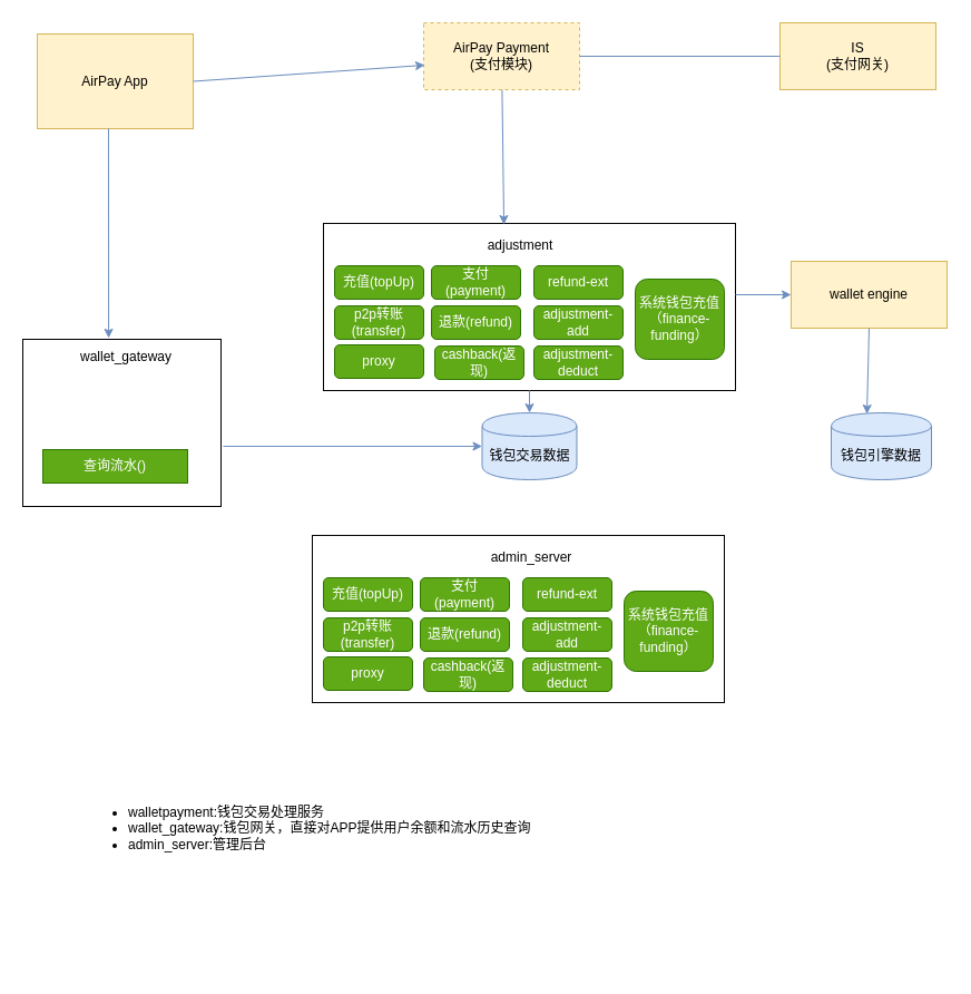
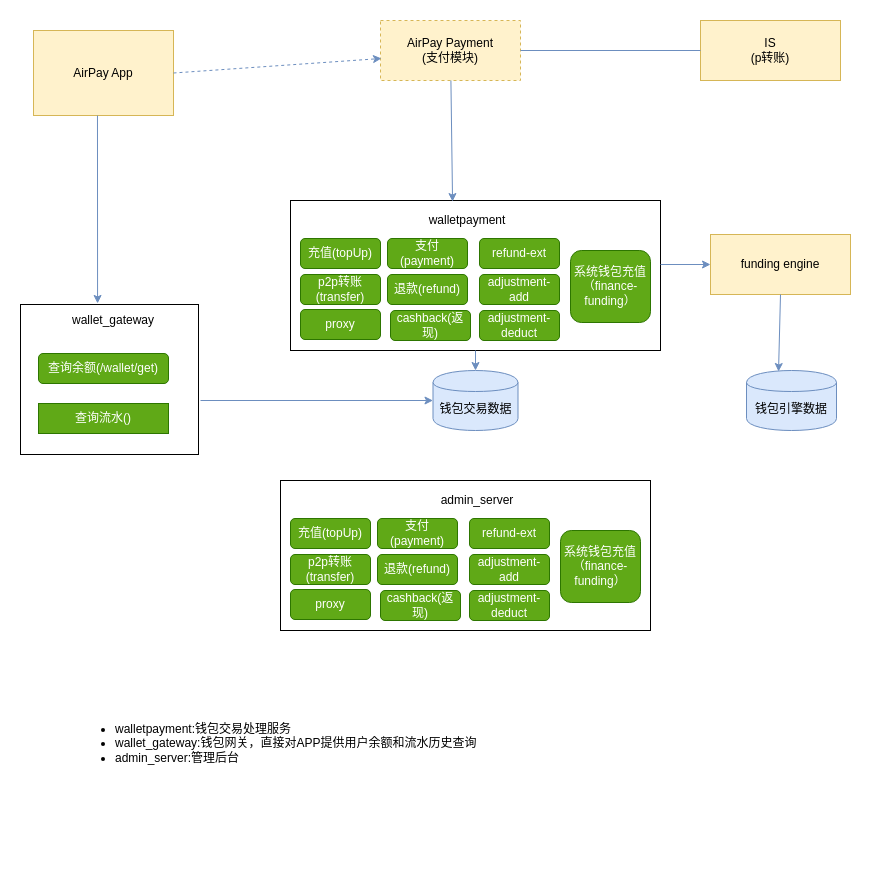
  <mxCell id="0" />
  <mxCell id="1" parent="0" />
  <mxCell id="2" value="" style="rounded=0;whiteSpace=wrap;html=1;" parent="1" vertex="1"><mxGeometry x="290" y="200" width="370" height="150" as="geometry" /></mxCell>
  <mxCell id="3" value="proxy" style="rounded=1;whiteSpace=wrap;html=1;fillColor=#60a917;strokeColor=#2D7600;fontColor=#ffffff;" parent="1" vertex="1"><mxGeometry x="300" y="309" width="80" height="30" as="geometry" /></mxCell>
  <mxCell id="4" value="p2p转账(transfer)" style="rounded=1;whiteSpace=wrap;html=1;fillColor=#60a917;strokeColor=#2D7600;fontColor=#ffffff;" parent="1" vertex="1"><mxGeometry x="300" y="274" width="80" height="30" as="geometry" /></mxCell>
- <mxCell id="5" value="adjustment" style="text;html=1;strokeColor=none;fillColor=none;align=center;verticalAlign=middle;whiteSpace=wrap;rounded=0;" parent="1" vertex="1"><mxGeometry x="437" y="210" width="60" height="20" as="geometry" /></mxCell>
+ <mxCell id="5" value="walletpayment" style="text;html=1;strokeColor=none;fillColor=none;align=center;verticalAlign=middle;whiteSpace=wrap;rounded=0;" parent="1" vertex="1"><mxGeometry x="437" y="210" width="60" height="20" as="geometry" /></mxCell>
  <mxCell id="6" value="AirPay App" style="rounded=0;whiteSpace=wrap;html=1;fillColor=#fff2cc;strokeColor=#d6b656;" parent="1" vertex="1"><mxGeometry x="33" y="30" width="140" height="85" as="geometry" /></mxCell>
  <mxCell id="7" value="充值(topUp)" style="rounded=1;whiteSpace=wrap;html=1;fillColor=#60a917;strokeColor=#2D7600;fontColor=#ffffff;" parent="1" vertex="1"><mxGeometry x="300" y="238" width="80" height="30" as="geometry" /></mxCell>
  <mxCell id="8" value="&lt;div style=&quot;text-align: justify&quot;&gt;&lt;ul&gt;&lt;li&gt;walletpayment:钱包交易处理服务&lt;/li&gt;&lt;li&gt;wallet_gateway:钱包网关，直接对APP提供用户余额和流水历史查询&lt;/li&gt;&lt;li&gt;admin_server:管理后台&lt;/li&gt;&lt;/ul&gt;&lt;/div&gt;&lt;div style=&quot;text-align: justify&quot;&gt;&lt;span style=&quot;font-weight: normal&quot;&gt;&lt;font style=&quot;font-size: 12px&quot;&gt;&lt;br&gt;&lt;/font&gt;&lt;/span&gt;&lt;/div&gt;" style="text;html=1;strokeColor=none;fillColor=none;spacing=5;spacingTop=-20;whiteSpace=wrap;overflow=hidden;rounded=0;" parent="1" vertex="1"><mxGeometry x="70" y="720" width="500" height="150" as="geometry" /></mxCell>
  <mxCell id="9" value="支付(payment)" style="rounded=1;whiteSpace=wrap;html=1;fillColor=#60a917;strokeColor=#2D7600;fontColor=#ffffff;" parent="1" vertex="1"><mxGeometry x="387" y="238" width="80" height="30" as="geometry" /></mxCell>
  <mxCell id="10" value="退款(refund)" style="rounded=1;whiteSpace=wrap;html=1;fillColor=#60a917;strokeColor=#2D7600;fontColor=#ffffff;" parent="1" vertex="1"><mxGeometry x="387" y="274" width="80" height="30" as="geometry" /></mxCell>
  <mxCell id="11" value="cashback(返现)" style="rounded=1;whiteSpace=wrap;html=1;fillColor=#60a917;strokeColor=#2D7600;fontColor=#ffffff;" parent="1" vertex="1"><mxGeometry x="390" y="310" width="80" height="30" as="geometry" /></mxCell>
  <mxCell id="12" value="refund-ext" style="rounded=1;whiteSpace=wrap;html=1;fillColor=#60a917;strokeColor=#2D7600;fontColor=#ffffff;" parent="1" vertex="1"><mxGeometry x="479" y="238" width="80" height="30" as="geometry" /></mxCell>
  <mxCell id="13" value="adjustment-add" style="rounded=1;whiteSpace=wrap;html=1;fillColor=#60a917;strokeColor=#2D7600;fontColor=#ffffff;" parent="1" vertex="1"><mxGeometry x="479" y="274" width="80" height="30" as="geometry" /></mxCell>
  <mxCell id="14" value="adjustment-deduct" style="rounded=1;whiteSpace=wrap;html=1;fillColor=#60a917;strokeColor=#2D7600;fontColor=#ffffff;" parent="1" vertex="1"><mxGeometry x="479" y="310" width="80" height="30" as="geometry" /></mxCell>
  <mxCell id="15" value="系统钱包充值（finance-funding）" style="rounded=1;whiteSpace=wrap;html=1;fillColor=#60a917;strokeColor=#2D7600;fontColor=#ffffff;" parent="1" vertex="1"><mxGeometry x="570" y="250" width="80" height="72" as="geometry" /></mxCell>
  <mxCell id="16" value="" style="rounded=0;whiteSpace=wrap;html=1;" parent="1" vertex="1"><mxGeometry x="20" y="304" width="178" height="150" as="geometry" /></mxCell>
  <mxCell id="17" value="查询流水()" style="whiteSpace=wrap;html=1;fillColor=#60a917;strokeColor=#2D7600;fontColor=#ffffff;rounded=0;" parent="1" vertex="1"><mxGeometry x="38" y="403" width="130" height="30" as="geometry" /></mxCell>
  <mxCell id="18" value="wallet_gateway" style="text;html=1;strokeColor=none;fillColor=none;align=center;verticalAlign=middle;whiteSpace=wrap;rounded=0;" parent="1" vertex="1"><mxGeometry x="48" y="310" width="130" height="20" as="geometry" /></mxCell>
+ <mxCell id="19" value="查询余额(/wallet/get)" style="rounded=1;whiteSpace=wrap;html=1;fillColor=#60a917;strokeColor=#2D7600;fontColor=#ffffff;" parent="1" vertex="1"><mxGeometry x="38" y="353" width="130" height="30" as="geometry" /></mxCell>
  <mxCell id="20" value="AirPay Payment&lt;br&gt;(支付模块)" style="rounded=0;whiteSpace=wrap;html=1;fillColor=#fff2cc;strokeColor=#d6b656;dashed=1;" parent="1" vertex="1"><mxGeometry x="380" y="20" width="140" height="60" as="geometry" /></mxCell>
- <mxCell id="21" value="IS&lt;br&gt;(支付网关)" style="rounded=0;whiteSpace=wrap;html=1;fillColor=#fff2cc;strokeColor=#d6b656;" parent="1" vertex="1"><mxGeometry x="700" y="20" width="140" height="60" as="geometry" /></mxCell>
- <mxCell id="22" value="wallet engine" style="rounded=0;whiteSpace=wrap;html=1;fillColor=#fff2cc;strokeColor=#d6b656;" vertex="1" parent="1"><mxGeometry x="710" y="234" width="140" height="60" as="geometry" /></mxCell>
+ <mxCell id="21" value="IS&lt;br&gt;(p转账)" style="rounded=0;whiteSpace=wrap;html=1;fillColor=#fff2cc;strokeColor=#d6b656;" parent="1" vertex="1"><mxGeometry x="700" y="20" width="140" height="60" as="geometry" /></mxCell>
+ <mxCell id="22" value="funding engine" style="rounded=0;whiteSpace=wrap;html=1;fillColor=#fff2cc;strokeColor=#d6b656;" vertex="1" parent="1"><mxGeometry x="710" y="234" width="140" height="60" as="geometry" /></mxCell>
  <mxCell id="23" value="钱包引擎数据" style="shape=cylinder;whiteSpace=wrap;html=1;boundedLbl=1;backgroundOutline=1;fillColor=#dae8fc;strokeColor=#6c8ebf;" vertex="1" parent="1"><mxGeometry x="746" y="370" width="90" height="60" as="geometry" /></mxCell>
  <mxCell id="24" value="钱包交易数据" style="shape=cylinder;whiteSpace=wrap;html=1;boundedLbl=1;backgroundOutline=1;fillColor=#dae8fc;strokeColor=#6c8ebf;" vertex="1" parent="1"><mxGeometry x="432.5" y="370" width="85" height="60" as="geometry" /></mxCell>
  <mxCell id="25" value="" style="endArrow=classic;html=1;exitX=0.457;exitY=1;exitDx=0;exitDy=0;exitPerimeter=0;entryX=0.433;entryY=-0.007;entryDx=0;entryDy=0;entryPerimeter=0;fillColor=#dae8fc;strokeColor=#6c8ebf;" edge="1" parent="1" source="6" target="16"><mxGeometry width="50" height="50" relative="1" as="geometry"><mxPoint x="370" y="260" as="sourcePoint" /><mxPoint x="420" y="210" as="targetPoint" /></mxGeometry></mxCell>
- <mxCell id="26" value="" style="endArrow=classic;html=1;exitX=1;exitY=0.5;exitDx=0;exitDy=0;entryX=0.007;entryY=0.633;entryDx=0;entryDy=0;entryPerimeter=0;fillColor=#dae8fc;strokeColor=#6c8ebf;" edge="1" parent="1" source="6" target="20"><mxGeometry width="50" height="50" relative="1" as="geometry"><mxPoint x="370" y="260" as="sourcePoint" /><mxPoint x="420" y="210" as="targetPoint" /></mxGeometry></mxCell>
+ <mxCell id="26" value="" style="endArrow=classic;html=1;exitX=1;exitY=0.5;exitDx=0;exitDy=0;entryX=0.007;entryY=0.633;entryDx=0;entryDy=0;entryPerimeter=0;fillColor=#dae8fc;strokeColor=#6c8ebf;dashed=1;" edge="1" parent="1" source="6" target="20"><mxGeometry width="50" height="50" relative="1" as="geometry"><mxPoint x="370" y="260" as="sourcePoint" /><mxPoint x="420" y="210" as="targetPoint" /></mxGeometry></mxCell>
  <mxCell id="27" value="" style="endArrow=none;html=1;exitX=1;exitY=0.5;exitDx=0;exitDy=0;entryX=0;entryY=0.5;entryDx=0;entryDy=0;fillColor=#dae8fc;strokeColor=#6c8ebf;" edge="1" parent="1" source="20" target="21"><mxGeometry width="50" height="50" relative="1" as="geometry"><mxPoint x="370" y="260" as="sourcePoint" /><mxPoint x="420" y="210" as="targetPoint" /></mxGeometry></mxCell>
  <mxCell id="28" value="" style="endArrow=classic;html=1;entryX=0.438;entryY=0.007;entryDx=0;entryDy=0;entryPerimeter=0;fillColor=#dae8fc;strokeColor=#6c8ebf;" edge="1" parent="1" source="20" target="2"><mxGeometry width="50" height="50" relative="1" as="geometry"><mxPoint x="370" y="260" as="sourcePoint" /><mxPoint x="420" y="210" as="targetPoint" /></mxGeometry></mxCell>
  <mxCell id="29" value="" style="endArrow=classic;html=1;entryX=0;entryY=0.5;entryDx=0;entryDy=0;fillColor=#dae8fc;strokeColor=#6c8ebf;" edge="1" parent="1" target="22"><mxGeometry width="50" height="50" relative="1" as="geometry"><mxPoint x="660" y="264" as="sourcePoint" /><mxPoint x="420" y="210" as="targetPoint" /></mxGeometry></mxCell>
  <mxCell id="30" value="" style="endArrow=classic;html=1;exitX=0.5;exitY=1;exitDx=0;exitDy=0;entryX=0.356;entryY=0.017;entryDx=0;entryDy=0;entryPerimeter=0;fillColor=#dae8fc;strokeColor=#6c8ebf;" edge="1" parent="1" source="22" target="23"><mxGeometry width="50" height="50" relative="1" as="geometry"><mxPoint x="790" y="340" as="sourcePoint" /><mxPoint x="790" y="420" as="targetPoint" /></mxGeometry></mxCell>
  <mxCell id="31" value="" style="endArrow=classic;html=1;entryX=0;entryY=0.5;entryDx=0;entryDy=0;fillColor=#dae8fc;strokeColor=#6c8ebf;" edge="1" parent="1" target="24"><mxGeometry width="50" height="50" relative="1" as="geometry"><mxPoint x="200" y="400" as="sourcePoint" /><mxPoint x="420" y="210" as="targetPoint" /></mxGeometry></mxCell>
  <mxCell id="32" value="" style="endArrow=classic;html=1;entryX=0.5;entryY=0;entryDx=0;entryDy=0;fillColor=#dae8fc;strokeColor=#6c8ebf;" edge="1" parent="1" target="24"><mxGeometry width="50" height="50" relative="1" as="geometry"><mxPoint x="475" y="350" as="sourcePoint" /><mxPoint x="420" y="210" as="targetPoint" /></mxGeometry></mxCell>
  <mxCell id="33" value="" style="rounded=0;whiteSpace=wrap;html=1;" vertex="1" parent="1"><mxGeometry x="280" y="480" width="370" height="150" as="geometry" /></mxCell>
  <mxCell id="34" value="proxy" style="rounded=1;whiteSpace=wrap;html=1;fillColor=#60a917;strokeColor=#2D7600;fontColor=#ffffff;" vertex="1" parent="1"><mxGeometry x="290" y="589" width="80" height="30" as="geometry" /></mxCell>
  <mxCell id="35" value="p2p转账(transfer)" style="rounded=1;whiteSpace=wrap;html=1;fillColor=#60a917;strokeColor=#2D7600;fontColor=#ffffff;" vertex="1" parent="1"><mxGeometry x="290" y="554" width="80" height="30" as="geometry" /></mxCell>
  <mxCell id="36" value="admin_server" style="text;html=1;strokeColor=none;fillColor=none;align=center;verticalAlign=middle;whiteSpace=wrap;rounded=0;" vertex="1" parent="1"><mxGeometry x="447" y="490" width="60" height="20" as="geometry" /></mxCell>
  <mxCell id="37" value="充值(topUp)" style="rounded=1;whiteSpace=wrap;html=1;fillColor=#60a917;strokeColor=#2D7600;fontColor=#ffffff;" vertex="1" parent="1"><mxGeometry x="290" y="518" width="80" height="30" as="geometry" /></mxCell>
  <mxCell id="38" value="支付(payment)" style="rounded=1;whiteSpace=wrap;html=1;fillColor=#60a917;strokeColor=#2D7600;fontColor=#ffffff;" vertex="1" parent="1"><mxGeometry x="377" y="518" width="80" height="30" as="geometry" /></mxCell>
  <mxCell id="39" value="退款(refund)" style="rounded=1;whiteSpace=wrap;html=1;fillColor=#60a917;strokeColor=#2D7600;fontColor=#ffffff;" vertex="1" parent="1"><mxGeometry x="377" y="554" width="80" height="30" as="geometry" /></mxCell>
  <mxCell id="40" value="cashback(返现)" style="rounded=1;whiteSpace=wrap;html=1;fillColor=#60a917;strokeColor=#2D7600;fontColor=#ffffff;" vertex="1" parent="1"><mxGeometry x="380" y="590" width="80" height="30" as="geometry" /></mxCell>
  <mxCell id="41" value="refund-ext" style="rounded=1;whiteSpace=wrap;html=1;fillColor=#60a917;strokeColor=#2D7600;fontColor=#ffffff;" vertex="1" parent="1"><mxGeometry x="469" y="518" width="80" height="30" as="geometry" /></mxCell>
  <mxCell id="42" value="adjustment-add" style="rounded=1;whiteSpace=wrap;html=1;fillColor=#60a917;strokeColor=#2D7600;fontColor=#ffffff;" vertex="1" parent="1"><mxGeometry x="469" y="554" width="80" height="30" as="geometry" /></mxCell>
  <mxCell id="43" value="adjustment-deduct" style="rounded=1;whiteSpace=wrap;html=1;fillColor=#60a917;strokeColor=#2D7600;fontColor=#ffffff;" vertex="1" parent="1"><mxGeometry x="469" y="590" width="80" height="30" as="geometry" /></mxCell>
  <mxCell id="44" value="系统钱包充值（finance-funding）" style="rounded=1;whiteSpace=wrap;html=1;fillColor=#60a917;strokeColor=#2D7600;fontColor=#ffffff;" vertex="1" parent="1"><mxGeometry y="530" width="80" height="72" as="geometry" x="560" /></mxCell>
